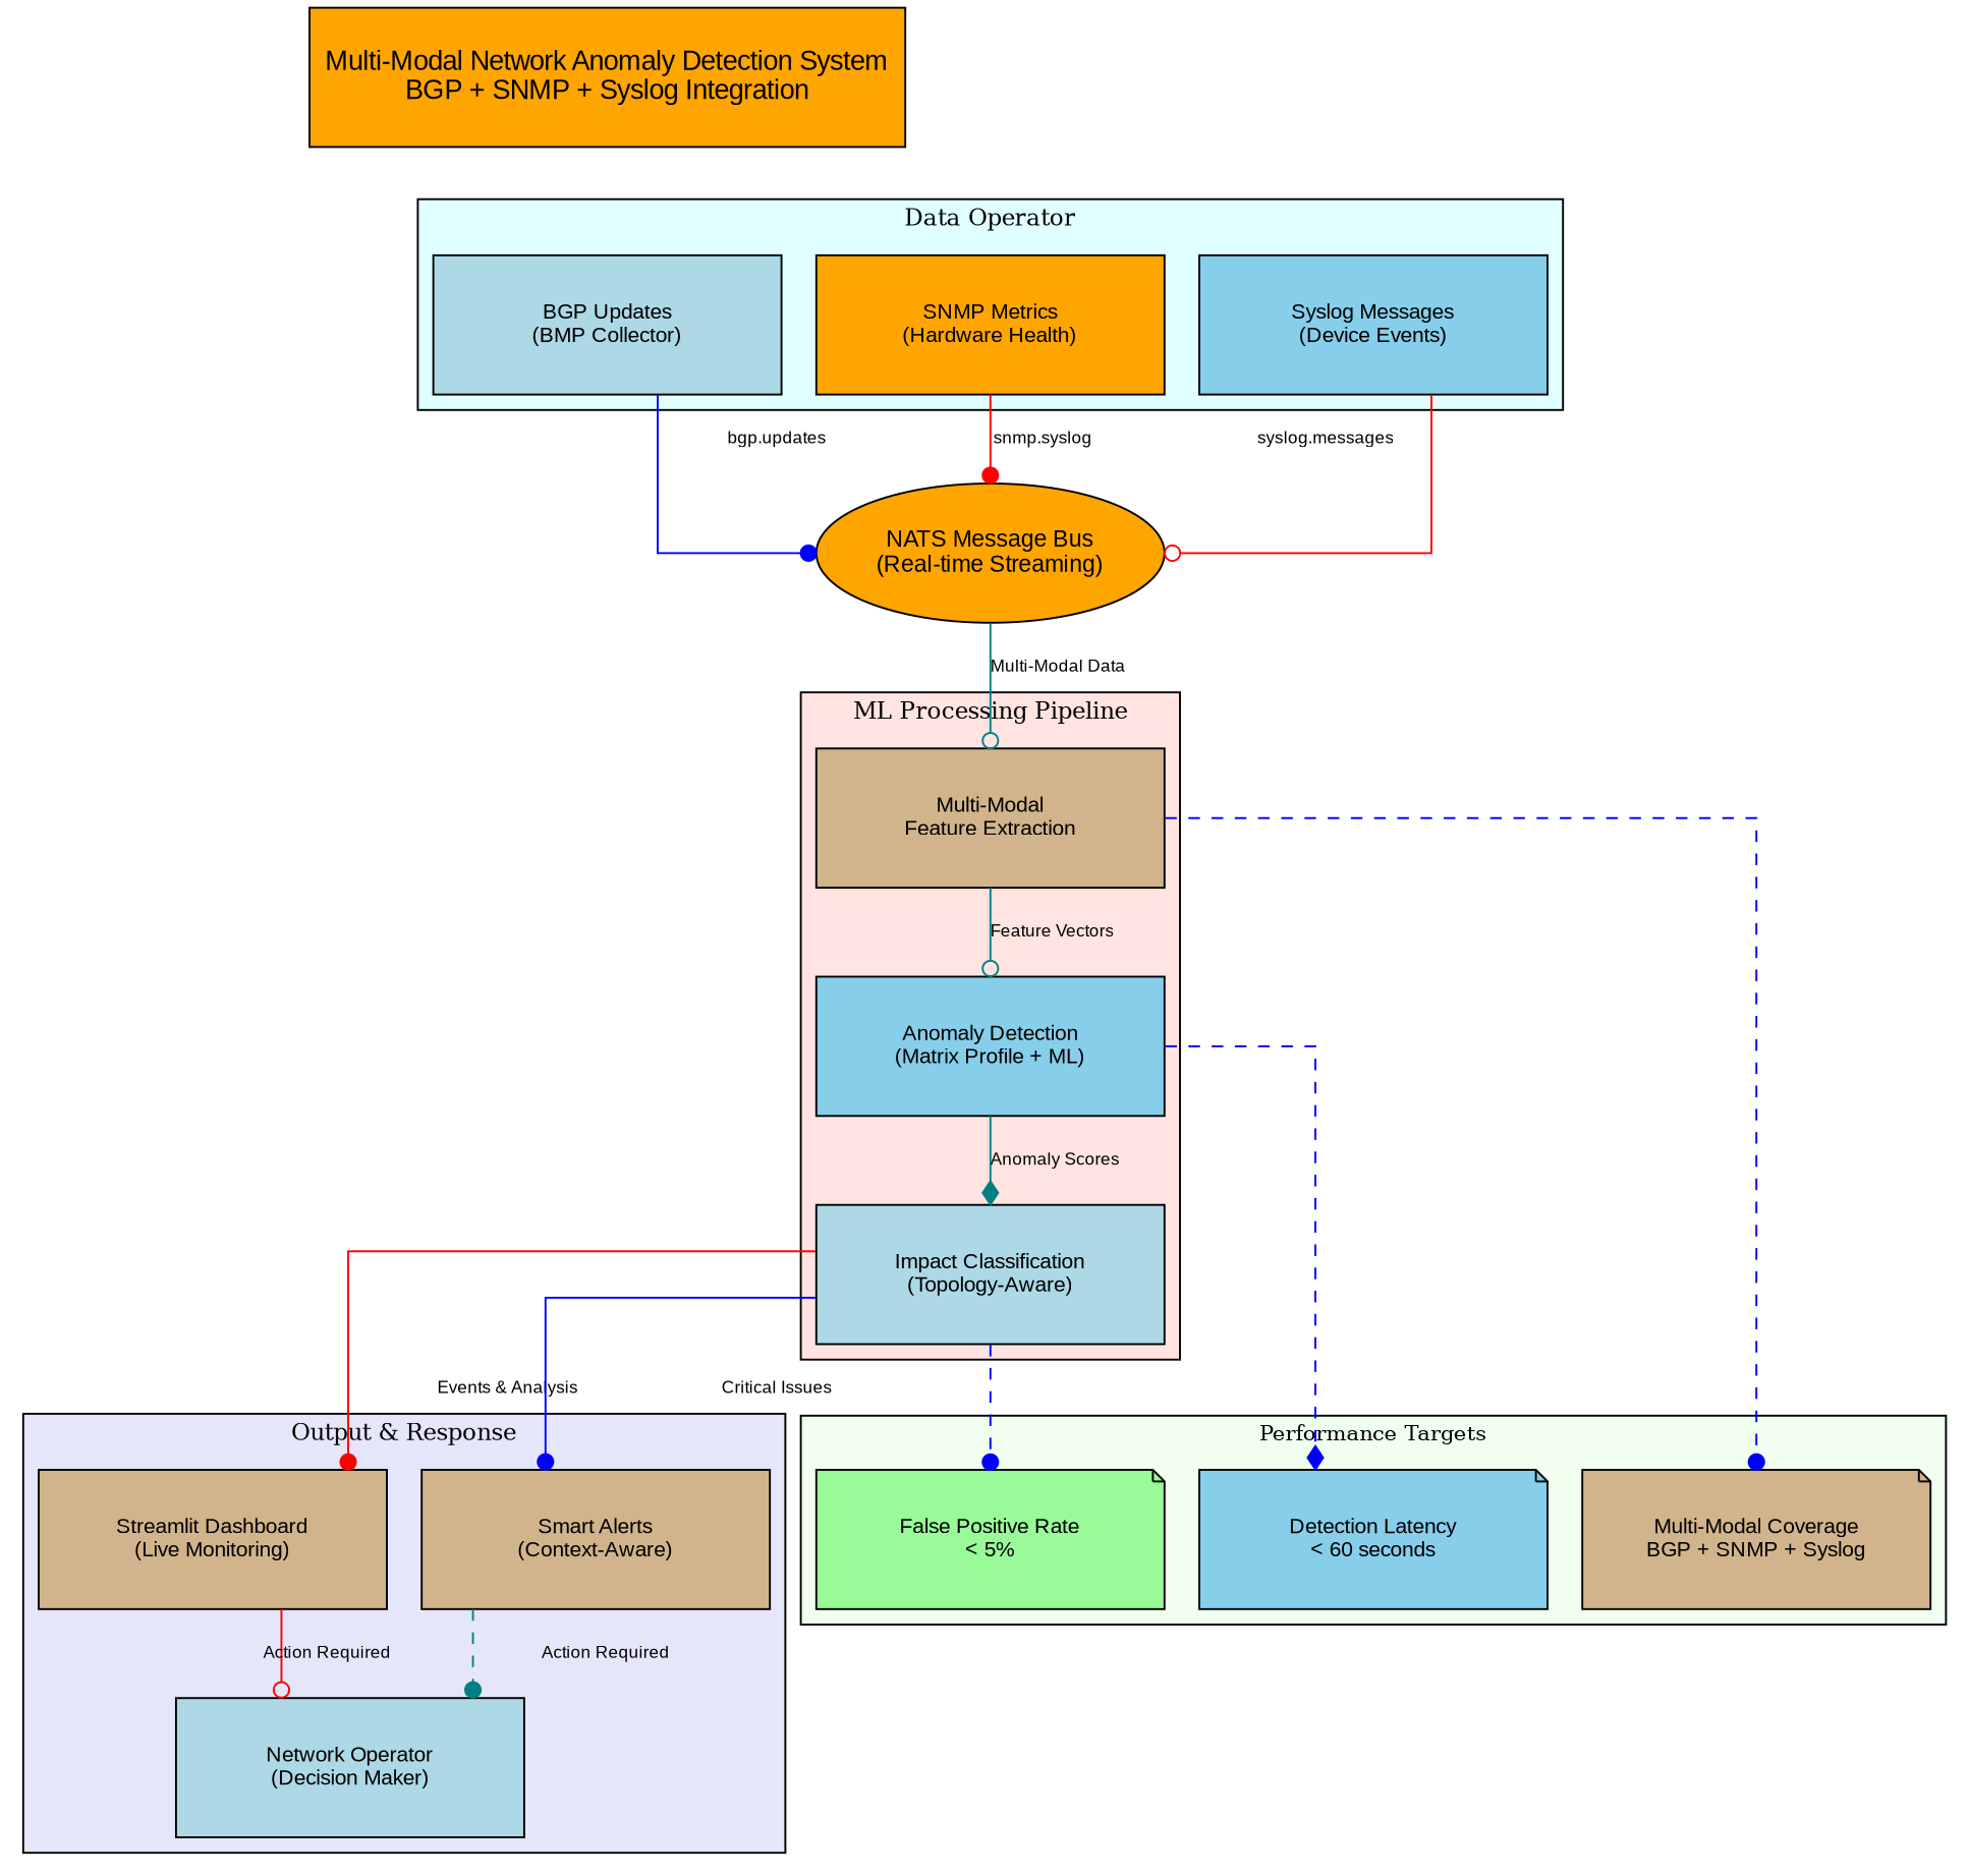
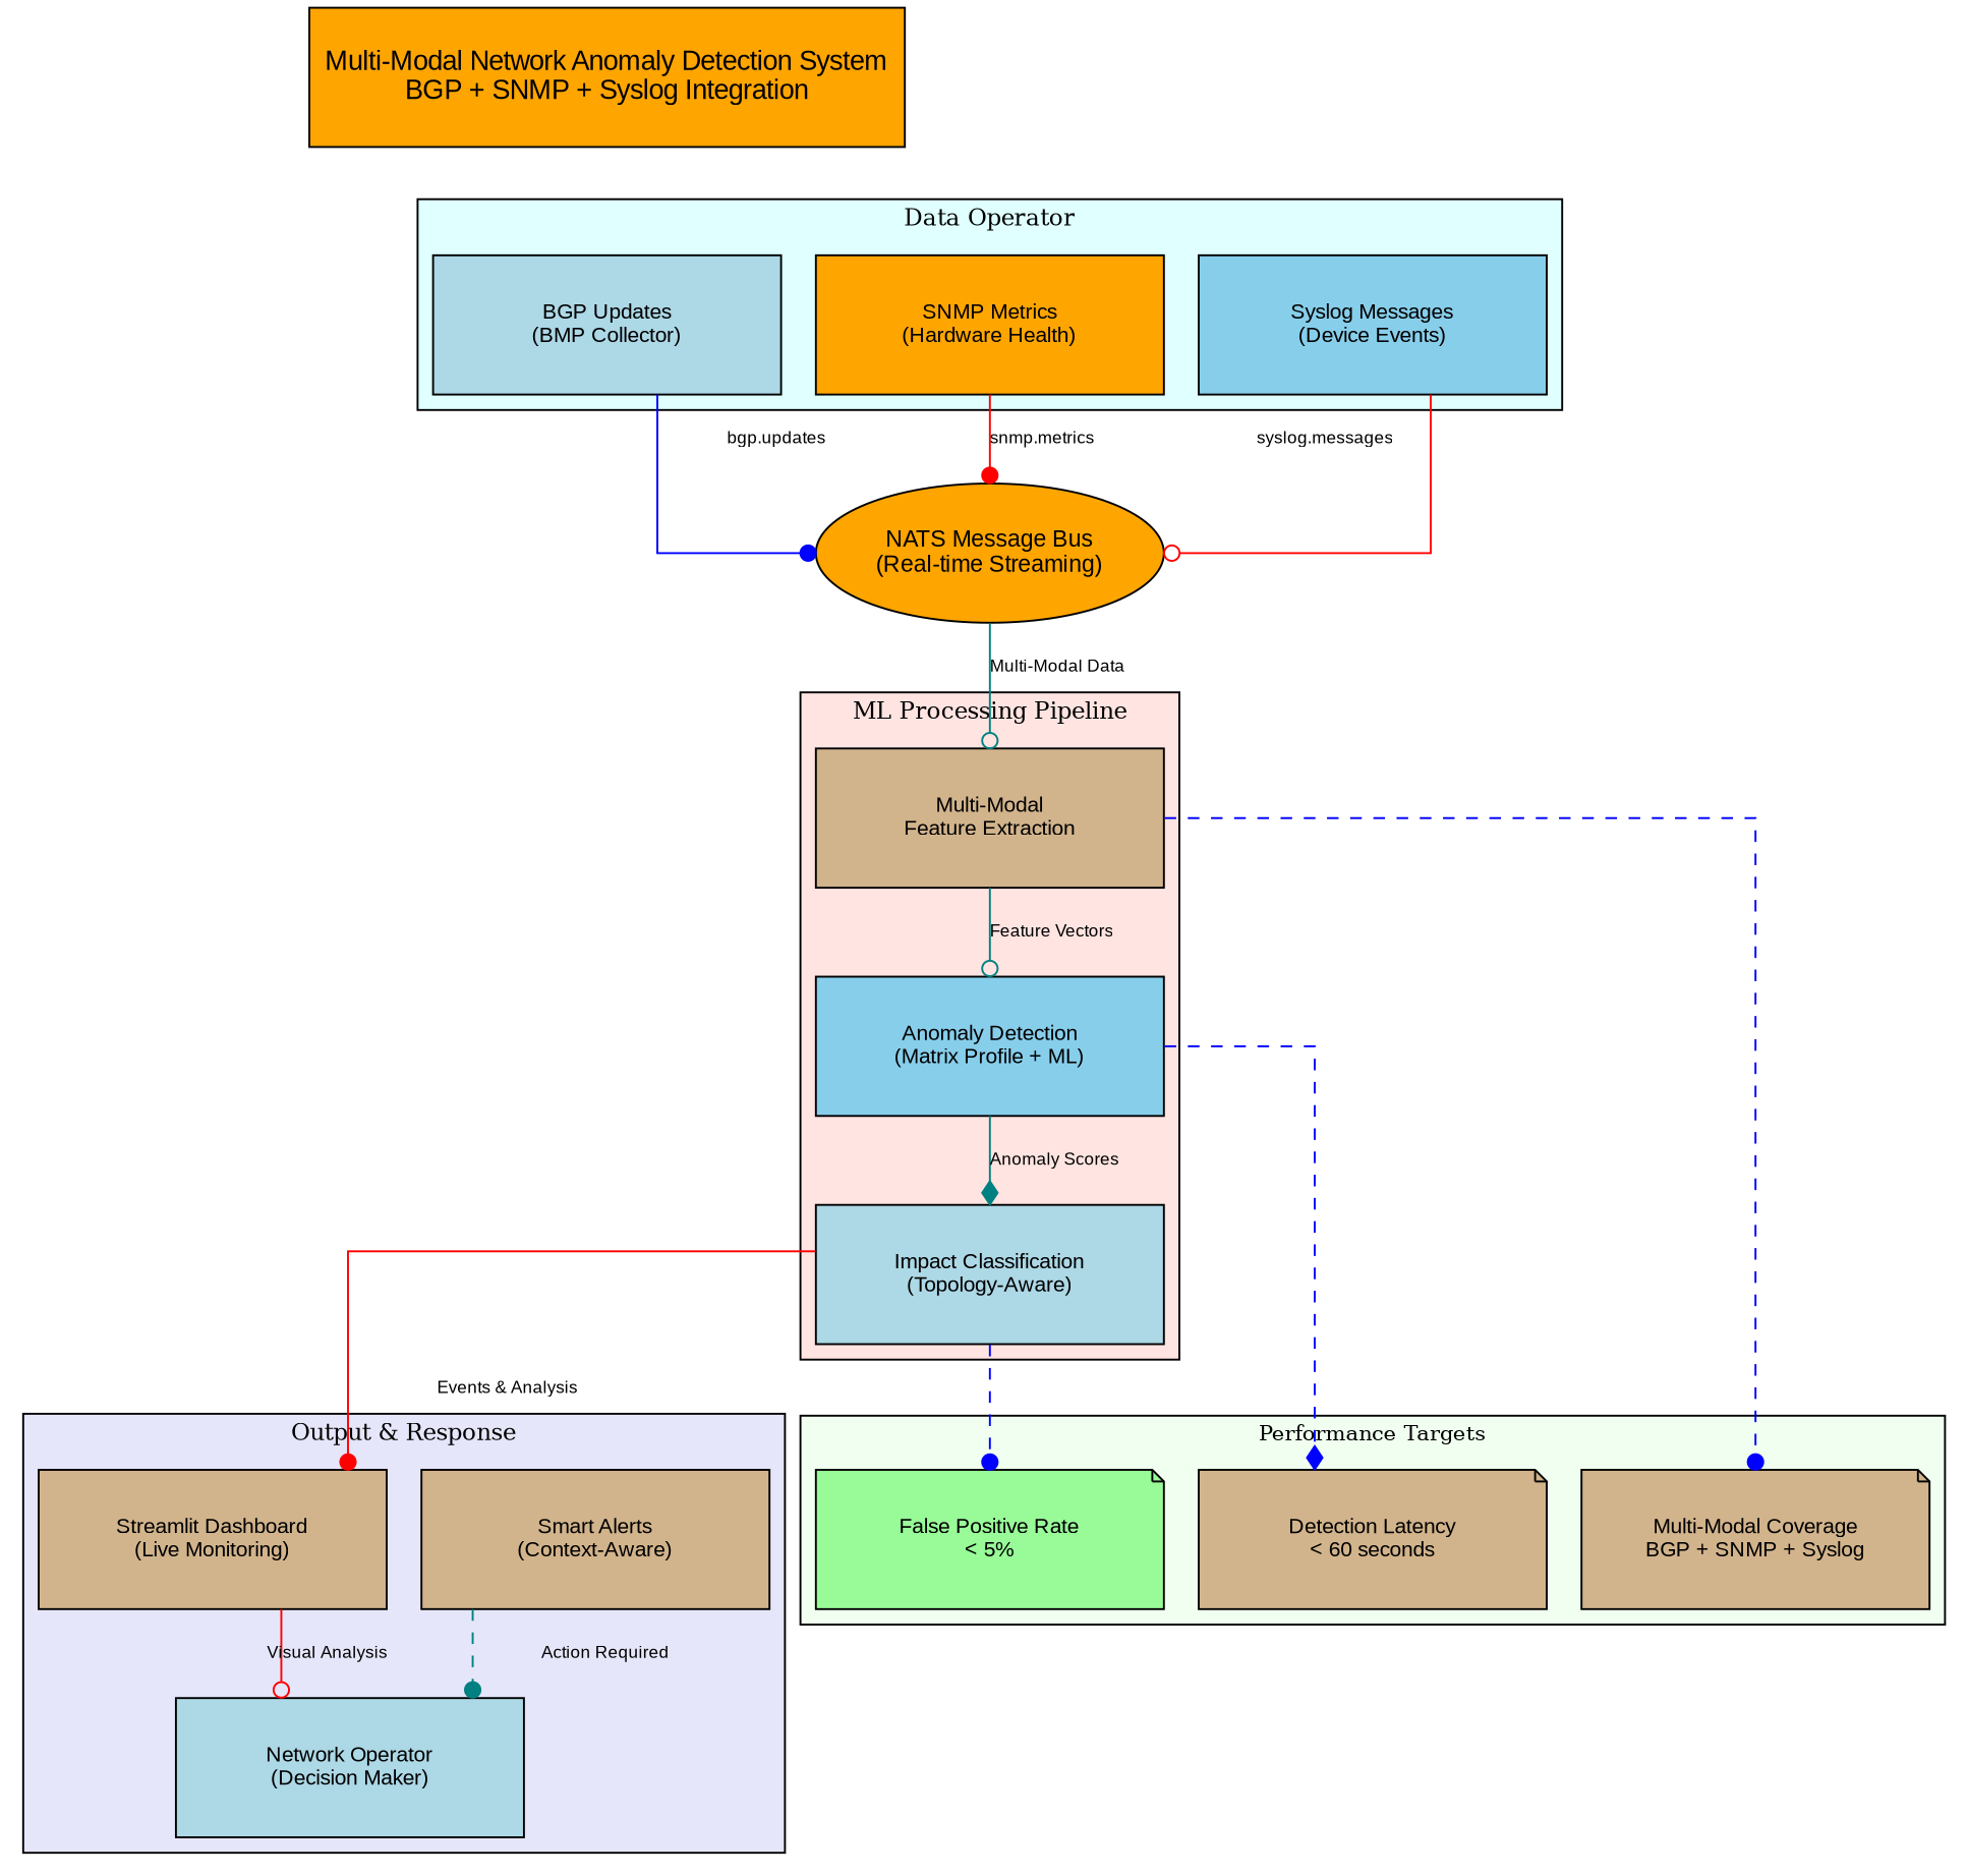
  digraph {
    rankdir=TB
    splines=ortho
    node [fillcolor=tan fontname=Arial fontsize=11 shape=box style=filled]
    edge [arrowhead=dot color=blue fontname=Arial fontsize=9]
    n1 [fillcolor=lightblue height=1 label="BGP Updates\n(BMP Collector)" width=2.5]
    n2 [fillcolor=orange height=1 label="SNMP Metrics\n(Hardware Health)" width=2.5]
    n3 [fillcolor=skyblue height=1 label="Syslog Messages\n(Device Events)" width=2.5]
    n4 [height=1 label="Multi-Modal\nFeature Extraction" width=2.5]
    n5 [fillcolor=skyblue height=1 label="Anomaly Detection\n(Matrix Profile + ML)" width=2.5]
    n6 [fillcolor=lightblue height=1 label="Impact Classification\n(Topology-Aware)" width=2.5]
    n7 [height=1 label="Streamlit Dashboard\n(Live Monitoring)" width=2.5]
    n8 [height=1 label="Smart Alerts\n(Context-Aware)" width=2.5]
    n9 [fillcolor=lightblue height=1 label="Network Operator\n(Decision Maker)" width=2.5]
-   n10 [fillcolor=skyblue height=1 label="Detection Latency\n< 60 seconds" shape=note width=2.5]
+   n10 [height=1 label="Detection Latency\n< 60 seconds" shape=note width=2.5]
    n11 [fillcolor=palegreen height=1 label="False Positive Rate\n< 5%" shape=note width=2.5]
    n12 [height=1 label="Multi-Modal Coverage\nBGP + SNMP + Syslog" shape=note width=2.5]
    n13 [fillcolor=orange fontsize=12 height=1 label="NATS Message Bus\n(Real-time Streaming)" shape=ellipse width=2.5]
    n14 [fillcolor=orange fontsize=14 height=1 label="Multi-Modal Network Anomaly Detection System\nBGP + SNMP + Syslog Integration" width=2.5]
    subgraph cluster_1 {
      fillcolor=lightcyan
      fontsize=12
      label="Data Operator"
      style=filled
      n1
      n2
      n3
    }
    subgraph cluster_2 {
      fillcolor=mistyrose
      fontsize=12
      label="ML Processing Pipeline"
      style=filled
      n4
      n5
      n6
    }
    subgraph cluster_3 {
      fillcolor=lavender
      fontsize=12
      label="Output & Response"
      style=filled
      n7
      n8
      n9
    }
    subgraph cluster_4 {
      fillcolor=honeydew
      fontsize=11
      label="Performance Targets"
      style=filled
      n10
      n11
      n12
    }
    n1 -> n13 [label="bgp.updates"]
-   n2 -> n13 [color=red label="snmp.syslog"]
+   n2 -> n13 [color=red label="snmp.metrics"]
    n3 -> n13 [arrowhead=odot color=red label="syslog.messages"]
    n4 -> n5 [arrowhead=odot color=teal label="Feature Vectors"]
    n4 -> n12 [style=dashed]
    n5 -> n6 [arrowhead=diamond color=teal label="Anomaly Scores"]
    n5 -> n10 [arrowhead=diamond style=dashed]
    n6 -> n7 [color=red label="Events & Analysis"]
-   n6 -> n8 [label="Critical Issues"]
    n6 -> n11 [style=dashed]
-   n7 -> n9 [arrowhead=odot color=red label="Action Required"]
+   n7 -> n9 [arrowhead=odot color=red label="Visual Analysis"]
    n8 -> n9 [color=teal label="Action Required" style=dashed]
    n13 -> n4 [arrowhead=odot color=teal label="Multi-Modal Data"]
    n14 -> n1 [style=invis arrowhead="" color=""]
  }
